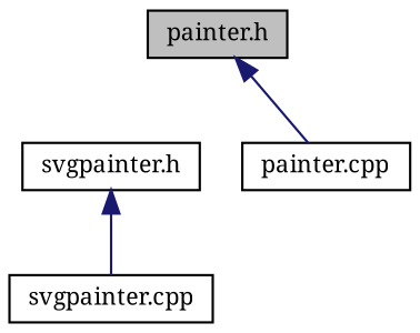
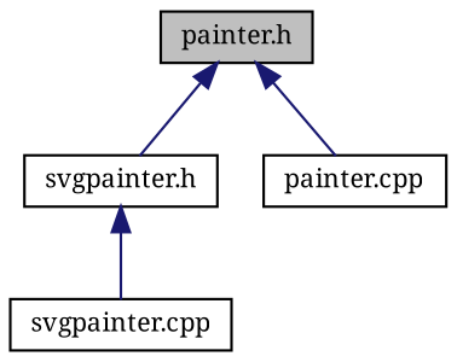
  digraph {
    fontname="Noto Serif"
    node [color=black fillcolor=white fontname="Noto Serif" fontsize=10 shape=record style=filled]
    edge [color=midnightblue dir=back fontname="Noto Serif" fontsize=10 labelfontname=FreeSans labelfontsize=10 style=solid]
    n1 [fillcolor=grey75 fontcolor=black height=0.2 label="painter.h" width=0.4]
    n2 [height=0.2 label="svgpainter.h" width=0.4]
    n3 [height=0.2 label="painter.cpp" width=0.4]
    n4 [height=0.2 label="svgpainter.cpp" width=0.4]
+   n1 -> n2
    n1 -> n3
    n2 -> n4
  }
